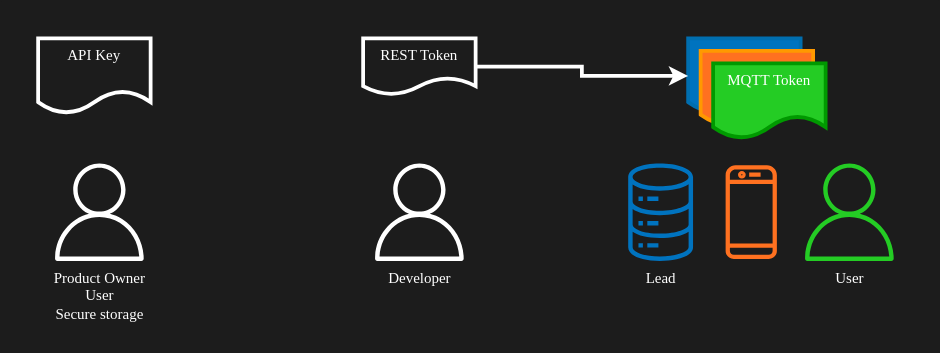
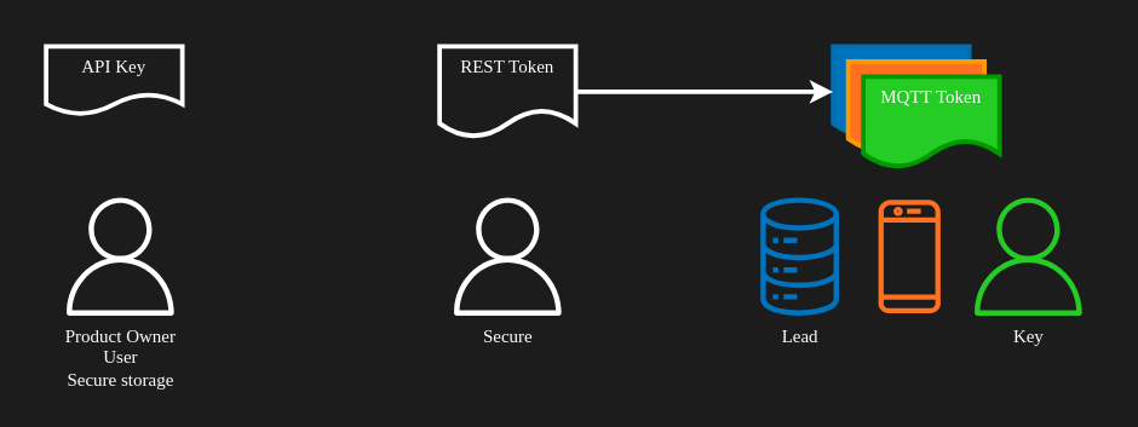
  <mxCell id="0" />
  <mxCell id="1" style="" parent="0" />
  <mxCell id="2" value="" style="rounded=0;whiteSpace=wrap;html=1;fontFamily=Fira Code;fillColor=none;strokeColor=none;" vertex="1" parent="1"><mxGeometry x="20" y="20" width="710" height="240" as="geometry" /></mxCell>
  <mxCell id="3" value="API" parent="0" />
- <mxCell id="4" value="API Key" style="shape=document;rounded=0;whiteSpace=wrap;html=1;fontSize=12;verticalAlign=top;fillColor=none;strokeColor=#FFFFFF;fontColor=#ffffff;fontFamily=Fira Code;strokeWidth=3;" vertex="1" parent="3"><mxGeometry x="30" y="30" width="90" height="60" as="geometry" /></mxCell>
+ <mxCell id="4" value="API Key" style="shape=document;rounded=0;whiteSpace=wrap;html=1;fontSize=12;verticalAlign=top;fillColor=none;strokeColor=#FFFFFF;fontColor=#ffffff;fontFamily=Fira Code;strokeWidth=3;" vertex="1" parent="3"><mxGeometry x="30" y="30" width="90" height="45" as="geometry" /></mxCell>
  <mxCell id="5" value="Product Owner&lt;br&gt;User&lt;br&gt;Secure storage" style="outlineConnect=0;fontColor=#FFFFFF;gradientColor=none;fillColor=#ffffff;strokeColor=none;verticalLabelPosition=bottom;verticalAlign=top;align=center;html=1;fontSize=12;aspect=fixed;pointerEvents=1;shape=mxgraph.aws4.user;labelBackgroundColor=none;fontFamily=Fira Code;strokeWidth=3;" vertex="1" parent="3"><mxGeometry x="40" y="130" width="78" height="78" as="geometry" /></mxCell>
  <mxCell id="6" value="REST" parent="0" />
- <mxCell id="7" value="REST Token" style="shape=document;whiteSpace=wrap;html=1;boundedLbl=1;rounded=0;fontFamily=Fira Code;fontColor=#ffffff;verticalAlign=top;strokeColor=#FFFFFF;fillColor=none;strokeWidth=3;fontSize=12;" vertex="1" parent="6"><mxGeometry x="290" y="30" width="90" height="45" as="geometry" /></mxCell>
- <mxCell id="8" value="Developer" style="outlineConnect=0;fontColor=#FFFFFF;gradientColor=none;fillColor=#ffffff;strokeColor=none;verticalLabelPosition=bottom;verticalAlign=top;align=center;html=1;fontSize=12;aspect=fixed;pointerEvents=1;shape=mxgraph.aws4.user;labelBackgroundColor=none;fontFamily=Fira Code;" vertex="1" parent="6"><mxGeometry x="296" y="130" width="78" height="78" as="geometry" /></mxCell>
+ <mxCell id="7" value="REST Token" style="shape=document;whiteSpace=wrap;html=1;boundedLbl=1;rounded=0;fontFamily=Fira Code;fontColor=#ffffff;verticalAlign=top;strokeColor=#FFFFFF;fillColor=none;strokeWidth=3;fontSize=12;" vertex="1" parent="6"><mxGeometry x="290" y="30" width="90" height="60" as="geometry" /></mxCell>
+ <mxCell id="8" value="Secure" style="outlineConnect=0;fontColor=#FFFFFF;gradientColor=none;fillColor=#ffffff;strokeColor=none;verticalLabelPosition=bottom;verticalAlign=top;align=center;html=1;fontSize=12;aspect=fixed;pointerEvents=1;shape=mxgraph.aws4.user;labelBackgroundColor=none;fontFamily=Fira Code;" vertex="1" parent="6"><mxGeometry x="296" y="130" width="78" height="78" as="geometry" /></mxCell>
  <mxCell id="9" value="MQTT (1)" parent="0" />
  <mxCell id="10" value="MQTT Token" style="shape=document;rounded=0;whiteSpace=wrap;html=1;fontSize=12;verticalAlign=top;fillColor=#0073bf;strokeColor=#006EAF;fontColor=#ffffff;fontFamily=Fira Code;strokeWidth=3;" vertex="1" parent="9"><mxGeometry x="550" y="30" width="90" height="60" as="geometry" /></mxCell>
  <mxCell id="11" style="edgeStyle=orthogonalEdgeStyle;rounded=0;orthogonalLoop=1;jettySize=auto;html=1;entryX=0;entryY=0.5;entryDx=0;entryDy=0;fontFamily=Fira Code;fontSize=12;fontColor=#ffffff;verticalAlign=top;strokeColor=#FFFFFF;fillColor=none;strokeWidth=3;" edge="1" parent="9" source="7" target="10"><mxGeometry relative="1" as="geometry" /></mxCell>
  <mxCell id="12" value="Lead" style="outlineConnect=0;fontColor=#ffffff;gradientColor=none;fillColor=#0073bf;strokeColor=none;verticalLabelPosition=bottom;verticalAlign=top;align=center;html=1;fontSize=12;aspect=fixed;pointerEvents=1;shape=mxgraph.aws4.iot_analytics_data_store;labelBackgroundColor=none;rounded=0;fontFamily=Fira Code;" vertex="1" parent="9"><mxGeometry x="501" y="130" width="54" height="78" as="geometry" /></mxCell>
  <mxCell id="13" value="MQTT (2)" parent="0" />
  <mxCell id="14" value="MQTT Token" style="shape=document;rounded=0;whiteSpace=wrap;html=1;fontSize=12;verticalAlign=top;fontColor=#ffffff;strokeColor=#FF9900;fillColor=#FF7120;fontFamily=Fira Code;strokeWidth=3;" vertex="1" parent="13"><mxGeometry x="560" y="40" width="90" height="60" as="geometry" /></mxCell>
  <mxCell id="15" value="" style="outlineConnect=0;fontColor=#ffffff;gradientColor=none;fillColor=#FF7120;strokeColor=none;verticalLabelPosition=bottom;verticalAlign=top;align=center;html=1;fontSize=12;aspect=fixed;pointerEvents=1;shape=mxgraph.aws4.mobile_client;labelBackgroundColor=none;rounded=0;fontFamily=Fira Code;strokeWidth=1;" vertex="1" parent="13"><mxGeometry x="580" y="130" width="41" height="78" as="geometry" /></mxCell>
  <mxCell id="16" value="MQTT (3)" parent="0" />
  <mxCell id="17" value="MQTT Token" style="shape=document;whiteSpace=wrap;html=1;boundedLbl=1;rounded=0;fontFamily=Fira Code;verticalAlign=top;strokeColor=#009900;fillColor=#24CC24;fontColor=#ffffff;strokeWidth=3;" vertex="1" parent="16"><mxGeometry x="570" y="50" width="90" height="60" as="geometry" /></mxCell>
- <mxCell id="18" value="User" style="outlineConnect=0;fontColor=#ffffff;gradientColor=none;fillColor=#24CC24;strokeColor=none;verticalLabelPosition=bottom;verticalAlign=top;align=center;html=1;fontSize=12;aspect=fixed;pointerEvents=1;shape=mxgraph.aws4.user;labelBackgroundColor=none;rounded=0;fontFamily=Fira Code;strokeWidth=1;" vertex="1" parent="16"><mxGeometry x="640" y="130" width="78" height="78" as="geometry" /></mxCell>
+ <mxCell id="18" value="Key" style="outlineConnect=0;fontColor=#ffffff;gradientColor=none;fillColor=#24CC24;strokeColor=none;verticalLabelPosition=bottom;verticalAlign=top;align=center;html=1;fontSize=12;aspect=fixed;pointerEvents=1;shape=mxgraph.aws4.user;labelBackgroundColor=none;rounded=0;fontFamily=Fira Code;strokeWidth=1;" vertex="1" parent="16"><mxGeometry x="640" y="130" width="78" height="78" as="geometry" /></mxCell>
